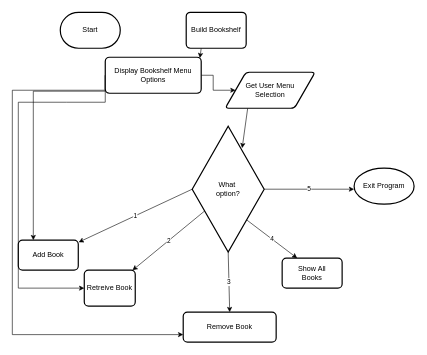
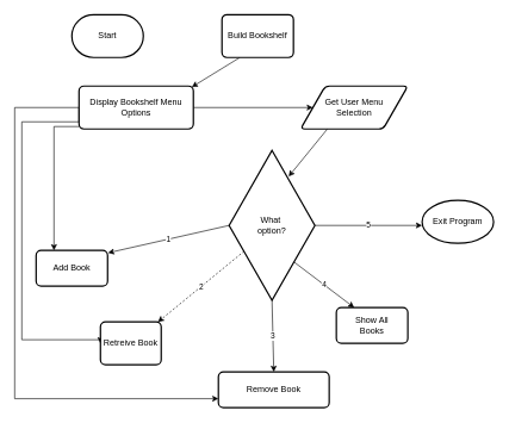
  <mxCell id="0" />
  <mxCell id="1" parent="0" />
  <mxCell id="2" value="Start" style="strokeWidth=2;html=1;shape=mxgraph.flowchart.terminator;whiteSpace=wrap;" vertex="1" parent="1"><mxGeometry x="100" y="20" width="100" height="60" as="geometry" /></mxCell>
  <mxCell id="3" style="edgeStyle=none;rounded=0;orthogonalLoop=1;jettySize=auto;html=1;exitX=0.25;exitY=1;exitDx=0;exitDy=0;entryX=0.694;entryY=0.174;entryDx=0;entryDy=0;entryPerimeter=0;" edge="1" parent="1" source="4" target="17"><mxGeometry relative="1" as="geometry" /></mxCell>
- <mxCell id="4" value="Get User Menu&lt;br&gt;Selection" style="shape=parallelogram;html=1;strokeWidth=2;perimeter=parallelogramPerimeter;whiteSpace=wrap;rounded=1;arcSize=12;size=0.23;" vertex="1" parent="1"><mxGeometry x="375" y="120" width="150" height="60" as="geometry" /></mxCell>
+ <mxCell id="4" value="Get User Menu&lt;br&gt;Selection" style="shape=parallelogram;html=1;strokeWidth=2;perimeter=parallelogramPerimeter;whiteSpace=wrap;rounded=1;arcSize=12;size=0.23;" vertex="1" parent="1"><mxGeometry x="420" y="120" width="150" height="60" as="geometry" /></mxCell>
  <mxCell id="5" style="edgeStyle=none;rounded=0;orthogonalLoop=1;jettySize=auto;html=1;exitX=0.25;exitY=1;exitDx=0;exitDy=0;entryX=0.986;entryY=0.023;entryDx=0;entryDy=0;entryPerimeter=0;" edge="1" parent="1" source="6" target="11"><mxGeometry relative="1" as="geometry"><mxPoint x="300" y="110" as="targetPoint" /></mxGeometry></mxCell>
  <mxCell id="6" value="Build Bookshelf" style="rounded=1;whiteSpace=wrap;html=1;absoluteArcSize=1;arcSize=14;strokeWidth=2;" vertex="1" parent="1"><mxGeometry x="310" y="20" width="100" height="60" as="geometry" /></mxCell>
  <mxCell id="7" style="edgeStyle=orthogonalEdgeStyle;rounded=0;orthogonalLoop=1;jettySize=auto;html=1;entryX=0;entryY=0.5;entryDx=0;entryDy=0;" edge="1" parent="1" source="11" target="4"><mxGeometry relative="1" as="geometry" /></mxCell>
  <mxCell id="8" style="edgeStyle=orthogonalEdgeStyle;rounded=0;orthogonalLoop=1;jettySize=auto;html=1;exitX=0.004;exitY=0.943;exitDx=0;exitDy=0;entryX=0.25;entryY=0;entryDx=0;entryDy=0;exitPerimeter=0;" edge="1" parent="1" source="11" target="18"><mxGeometry relative="1" as="geometry" /></mxCell>
  <mxCell id="9" style="edgeStyle=orthogonalEdgeStyle;rounded=0;orthogonalLoop=1;jettySize=auto;html=1;exitX=0;exitY=0.5;exitDx=0;exitDy=0;entryX=0;entryY=0.5;entryDx=0;entryDy=0;" edge="1" parent="1" source="11" target="19"><mxGeometry relative="1" as="geometry"><Array as="points"><mxPoint x="110" y="170" /><mxPoint x="30" y="170" /><mxPoint x="30" y="475" /></Array></mxGeometry></mxCell>
  <mxCell id="10" style="edgeStyle=orthogonalEdgeStyle;rounded=0;orthogonalLoop=1;jettySize=auto;html=1;exitX=0;exitY=0.5;exitDx=0;exitDy=0;entryX=0;entryY=0.75;entryDx=0;entryDy=0;" edge="1" parent="1" source="11" target="20"><mxGeometry relative="1" as="geometry"><Array as="points"><mxPoint x="20" y="150" /><mxPoint x="20" y="558" /></Array></mxGeometry></mxCell>
- <mxCell id="11" value="Display Bookshelf Menu Options" style="rounded=1;whiteSpace=wrap;html=1;absoluteArcSize=1;arcSize=14;strokeWidth=2;" vertex="1" parent="1"><mxGeometry x="175" y="95" width="160" height="60" as="geometry" /></mxCell>
+ <mxCell id="11" value="Display Bookshelf Menu Options" style="rounded=1;whiteSpace=wrap;html=1;absoluteArcSize=1;arcSize=14;strokeWidth=2;" vertex="1" parent="1"><mxGeometry x="110" y="120" width="160" height="60" as="geometry" /></mxCell>
  <mxCell id="12" value="1" style="edgeStyle=none;rounded=0;orthogonalLoop=1;jettySize=auto;html=1;exitX=0;exitY=0.5;exitDx=0;exitDy=0;exitPerimeter=0;entryX=1.006;entryY=0.068;entryDx=0;entryDy=0;entryPerimeter=0;" edge="1" parent="1" source="17" target="18"><mxGeometry relative="1" as="geometry" /></mxCell>
  <mxCell id="13" value="3" style="edgeStyle=none;rounded=0;orthogonalLoop=1;jettySize=auto;html=1;exitX=0.5;exitY=1;exitDx=0;exitDy=0;exitPerimeter=0;entryX=0.5;entryY=0;entryDx=0;entryDy=0;" edge="1" parent="1" source="17" target="20"><mxGeometry relative="1" as="geometry"><mxPoint x="360" y="450" as="targetPoint" /></mxGeometry></mxCell>
- <mxCell id="14" value="2" style="edgeStyle=none;rounded=0;orthogonalLoop=1;jettySize=auto;html=1;exitX=0.175;exitY=0.672;exitDx=0;exitDy=0;exitPerimeter=0;entryX=0.946;entryY=0.004;entryDx=0;entryDy=0;entryPerimeter=0;" edge="1" parent="1" source="17" target="19"><mxGeometry relative="1" as="geometry"><mxPoint x="310" y="320" as="targetPoint" /><Array as="points" /></mxGeometry></mxCell>
+ <mxCell id="14" value="2" style="edgeStyle=none;rounded=0;orthogonalLoop=1;jettySize=auto;html=1;exitX=0.175;exitY=0.672;exitDx=0;exitDy=0;exitPerimeter=0;entryX=0.946;entryY=0.004;entryDx=0;entryDy=0;entryPerimeter=0;dashed=1;" edge="1" parent="1" source="17" target="19"><mxGeometry relative="1" as="geometry"><mxPoint x="310" y="320" as="targetPoint" /><Array as="points" /></mxGeometry></mxCell>
  <mxCell id="15" value="4" style="edgeStyle=none;rounded=0;orthogonalLoop=1;jettySize=auto;html=1;entryX=0.25;entryY=0;entryDx=0;entryDy=0;exitX=0.762;exitY=0.746;exitDx=0;exitDy=0;exitPerimeter=0;" edge="1" parent="1" source="17" target="21"><mxGeometry relative="1" as="geometry"><mxPoint x="440" y="350" as="sourcePoint" /></mxGeometry></mxCell>
  <mxCell id="16" value="5" style="edgeStyle=none;rounded=0;orthogonalLoop=1;jettySize=auto;html=1;exitX=1;exitY=0.5;exitDx=0;exitDy=0;exitPerimeter=0;entryX=0;entryY=0.5;entryDx=0;entryDy=0;" edge="1" parent="1" source="17"><mxGeometry relative="1" as="geometry"><mxPoint x="590" y="315" as="targetPoint" /></mxGeometry></mxCell>
  <mxCell id="17" value="What&amp;nbsp;&lt;br&gt;option?" style="strokeWidth=2;html=1;shape=mxgraph.flowchart.decision;whiteSpace=wrap;" vertex="1" parent="1"><mxGeometry x="320" y="210" width="120" height="210" as="geometry" /></mxCell>
- <mxCell id="18" value="Add Book" style="rounded=1;whiteSpace=wrap;html=1;absoluteArcSize=1;arcSize=14;strokeWidth=2;" vertex="1" parent="1"><mxGeometry x="30" y="400" width="100" height="50" as="geometry" /></mxCell>
+ <mxCell id="18" value="Add Book" style="rounded=1;whiteSpace=wrap;html=1;absoluteArcSize=1;arcSize=14;strokeWidth=2;" vertex="1" parent="1"><mxGeometry x="50" y="350" width="100" height="50" as="geometry" /></mxCell>
  <mxCell id="19" value="Retreive Book" style="rounded=1;whiteSpace=wrap;html=1;absoluteArcSize=1;arcSize=14;strokeWidth=2;" vertex="1" parent="1"><mxGeometry x="140" y="450" width="85" height="60" as="geometry" /></mxCell>
  <mxCell id="20" value="Remove Book" style="rounded=1;whiteSpace=wrap;html=1;absoluteArcSize=1;arcSize=14;strokeWidth=2;" vertex="1" parent="1"><mxGeometry x="305" y="520" width="155" height="50" as="geometry" /></mxCell>
  <mxCell id="21" value="Show All&lt;br&gt;Books" style="rounded=1;whiteSpace=wrap;html=1;absoluteArcSize=1;arcSize=14;strokeWidth=2;" vertex="1" parent="1"><mxGeometry x="470" y="430" width="100" height="50" as="geometry" /></mxCell>
  <mxCell id="22" value="Exit Program" style="strokeWidth=2;html=1;shape=mxgraph.flowchart.start_1;whiteSpace=wrap;" vertex="1" parent="1"><mxGeometry x="590" y="280" width="100" height="60" as="geometry" /></mxCell>
